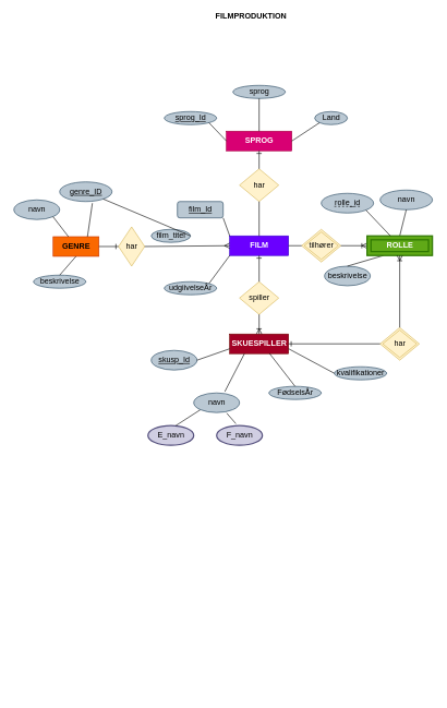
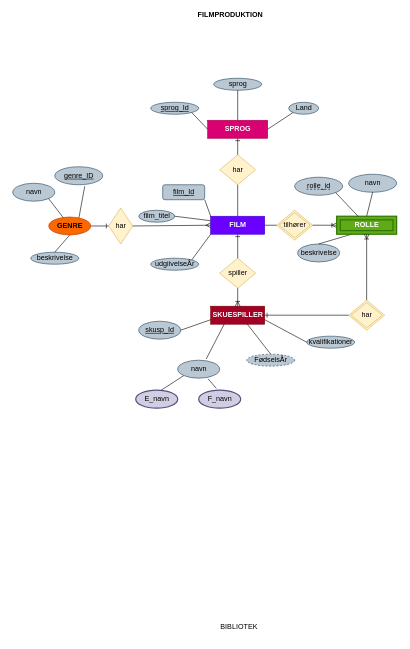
  <mxCell id="0" />
  <mxCell id="1" parent="0" />
- <mxCell id="2" value="GENRE" style="rounded=0;whiteSpace=wrap;html=1;fillColor=#fa6800;strokeColor=#C73500;fontColor=#000000;fontStyle=1" parent="1" vertex="1"><mxGeometry x="80.5" y="361.25" width="70" height="30" as="geometry" /></mxCell>
+ <mxCell id="2" value="GENRE" style="ellipse;whiteSpace=wrap;html=1;fillColor=#fa6800;strokeColor=#C73500;fontColor=#000000;fontStyle=1;" parent="1" vertex="1"><mxGeometry x="80.5" y="361.25" width="70" height="30" as="geometry" /></mxCell>
  <mxCell id="3" value="FILM" style="rounded=0;whiteSpace=wrap;html=1;fillColor=#6a00ff;strokeColor=#3700CC;fontColor=#ffffff;fontStyle=1" parent="1" vertex="1"><mxGeometry x="350.5" y="360" width="90" height="30" as="geometry" /></mxCell>
  <mxCell id="4" value="SKUESPILLER" style="rounded=0;whiteSpace=wrap;html=1;fillColor=#a20025;fontColor=#ffffff;strokeColor=#6F0000;fontStyle=1" parent="1" vertex="1"><mxGeometry x="350.5" y="510" width="90" height="30" as="geometry" /></mxCell>
  <mxCell id="5" value="SPROG" style="rounded=0;whiteSpace=wrap;html=1;fillColor=#d80073;strokeColor=#A50040;fontColor=#ffffff;fontStyle=1" parent="1" vertex="1"><mxGeometry x="345.5" y="200" width="100" height="30" as="geometry" /></mxCell>
  <mxCell id="6" value="spiller" style="rhombus;whiteSpace=wrap;html=1;fillColor=#fff2cc;strokeColor=#d6b656;" parent="1" vertex="1"><mxGeometry x="365.5" y="430" width="60" height="50" as="geometry" /></mxCell>
  <mxCell id="7" value="har" style="rhombus;whiteSpace=wrap;html=1;fillColor=#fff2cc;strokeColor=#d6b656;" parent="1" vertex="1"><mxGeometry x="180.5" y="346.25" width="40" height="60" as="geometry" /></mxCell>
  <mxCell id="8" value="har" style="rhombus;whiteSpace=wrap;html=1;fillColor=#fff2cc;strokeColor=#d6b656;" parent="1" vertex="1"><mxGeometry x="365.5" y="257.5" width="60" height="50" as="geometry" /></mxCell>
  <mxCell id="9" value="tilhører" style="rhombus;whiteSpace=wrap;html=1;fillColor=#fff2cc;strokeColor=#d6b656;fillStyle=auto;double=1;" parent="1" vertex="1"><mxGeometry x="460.5" y="350" width="60" height="50" as="geometry" /></mxCell>
  <mxCell id="10" value="" style="endArrow=none;html=1;rounded=0;exitX=1;exitY=0.5;exitDx=0;exitDy=0;startArrow=none;startFill=0;" parent="1" source="3" target="9" edge="1"><mxGeometry relative="1" as="geometry"><mxPoint x="490.5" y="490" as="sourcePoint" /><mxPoint x="650.5" y="490" as="targetPoint" /></mxGeometry></mxCell>
  <mxCell id="11" value="" style="fontSize=12;html=1;endArrow=ERoneToMany;rounded=0;exitX=1;exitY=0.5;exitDx=0;exitDy=0;entryX=0;entryY=0.5;entryDx=0;entryDy=0;" parent="1" source="9" target="47" edge="1"><mxGeometry width="100" height="100" relative="1" as="geometry"><mxPoint x="260.5" y="540" as="sourcePoint" /><mxPoint x="420.5" y="290" as="targetPoint" /></mxGeometry></mxCell>
  <mxCell id="12" value="" style="fontSize=12;html=1;endArrow=ERoneToMany;endFill=0;rounded=0;exitX=0.5;exitY=1;exitDx=0;exitDy=0;entryX=0.5;entryY=0;entryDx=0;entryDy=0;startArrow=none;startFill=0;" parent="1" source="6" target="4" edge="1"><mxGeometry width="100" height="100" relative="1" as="geometry"><mxPoint x="448" y="450" as="sourcePoint" /><mxPoint x="488" y="420" as="targetPoint" /></mxGeometry></mxCell>
  <mxCell id="13" value="" style="fontSize=12;html=1;endArrow=ERone;endFill=0;rounded=0;exitX=0.5;exitY=0;exitDx=0;exitDy=0;entryX=0.5;entryY=1;entryDx=0;entryDy=0;" parent="1" source="6" target="3" edge="1"><mxGeometry width="100" height="100" relative="1" as="geometry"><mxPoint x="1200.5" y="410" as="sourcePoint" /><mxPoint x="438" y="420" as="targetPoint" /></mxGeometry></mxCell>
  <mxCell id="14" value="" style="fontSize=12;html=1;endArrow=none;rounded=0;entryX=1;entryY=0.5;entryDx=0;entryDy=0;exitX=0;exitY=0.5;exitDx=0;exitDy=0;endFill=0;startArrow=ERone;startFill=0;" parent="1" source="7" target="2" edge="1"><mxGeometry width="100" height="100" relative="1" as="geometry"><mxPoint x="570.5" y="466.25" as="sourcePoint" /><mxPoint x="670.5" y="366.25" as="targetPoint" /></mxGeometry></mxCell>
  <mxCell id="15" value="" style="fontSize=12;html=1;endArrow=none;endFill=0;rounded=0;entryX=1;entryY=0.5;entryDx=0;entryDy=0;startArrow=ERmany;startFill=0;exitX=0;exitY=0.5;exitDx=0;exitDy=0;" parent="1" source="3" target="7" edge="1"><mxGeometry width="100" height="100" relative="1" as="geometry"><mxPoint x="278" y="400" as="sourcePoint" /><mxPoint x="70.5" y="310" as="targetPoint" /></mxGeometry></mxCell>
  <mxCell id="16" value="" style="fontSize=12;html=1;endArrow=ERone;rounded=0;entryX=0.5;entryY=1;entryDx=0;entryDy=0;exitX=0.5;exitY=0;exitDx=0;exitDy=0;endFill=0;" parent="1" source="8" target="5" edge="1"><mxGeometry width="100" height="100" relative="1" as="geometry"><mxPoint x="400.5" y="220" as="sourcePoint" /><mxPoint x="620.5" y="510" as="targetPoint" /></mxGeometry></mxCell>
  <mxCell id="17" value="" style="fontSize=12;html=1;endArrow=none;endFill=0;rounded=0;entryX=0.5;entryY=0;entryDx=0;entryDy=0;exitX=0.5;exitY=1;exitDx=0;exitDy=0;" parent="1" source="8" target="3" edge="1"><mxGeometry width="100" height="100" relative="1" as="geometry"><mxPoint x="520.5" y="550" as="sourcePoint" /><mxPoint x="710.5" y="440" as="targetPoint" /></mxGeometry></mxCell>
  <mxCell id="18" value="navn" style="ellipse;whiteSpace=wrap;html=1;align=center;fillColor=#bac8d3;strokeColor=#23445d;" parent="1" vertex="1"><mxGeometry x="580.5" y="290" width="80" height="30" as="geometry" /></mxCell>
  <mxCell id="19" value="genre_ID" style="ellipse;whiteSpace=wrap;html=1;align=center;fillColor=#bac8d3;strokeColor=#23445d;fontStyle=4" parent="1" vertex="1"><mxGeometry x="90.5" y="277.5" width="80" height="30" as="geometry" /></mxCell>
  <mxCell id="20" value="navn" style="ellipse;whiteSpace=wrap;html=1;align=center;fillColor=#bac8d3;strokeColor=#23445d;" parent="1" vertex="1"><mxGeometry x="20.5" y="305" width="70" height="30" as="geometry" /></mxCell>
  <mxCell id="21" value="beskrivelse" style="ellipse;whiteSpace=wrap;html=1;align=center;fillColor=#bac8d3;strokeColor=#23445d;" parent="1" vertex="1"><mxGeometry x="50.5" y="420" width="80" height="20" as="geometry" /></mxCell>
  <mxCell id="22" value="film_Id" style="whiteSpace=wrap;html=1;align=center;fillColor=#bac8d3;strokeColor=#23445d;fontStyle=4;rounded=1;" parent="1" vertex="1"><mxGeometry x="270.5" y="307.5" width="70" height="25" as="geometry" /></mxCell>
  <mxCell id="23" value="udgiivelseÅr" style="ellipse;whiteSpace=wrap;html=1;align=center;fillColor=#bac8d3;strokeColor=#23445d;" parent="1" vertex="1"><mxGeometry x="250.5" y="430" width="80" height="20" as="geometry" /></mxCell>
  <mxCell id="24" value="film_titel" style="ellipse;whiteSpace=wrap;html=1;align=center;fillColor=#bac8d3;strokeColor=#23445d;" parent="1" vertex="1"><mxGeometry x="230.5" y="350" width="60" height="20" as="geometry" /></mxCell>
  <mxCell id="25" value="sprog_Id" style="ellipse;whiteSpace=wrap;html=1;align=center;fillColor=#bac8d3;strokeColor=#23445d;fontStyle=4" parent="1" vertex="1"><mxGeometry x="250.5" y="170" width="80" height="20" as="geometry" /></mxCell>
  <mxCell id="26" value="Land" style="ellipse;whiteSpace=wrap;html=1;align=center;fillColor=#bac8d3;strokeColor=#23445d;" parent="1" vertex="1"><mxGeometry x="480.5" y="170" width="50" height="20" as="geometry" /></mxCell>
  <mxCell id="27" value="sprog" style="ellipse;whiteSpace=wrap;html=1;align=center;fillColor=#bac8d3;strokeColor=#23445d;" parent="1" vertex="1"><mxGeometry x="355.5" y="130" width="80" height="20" as="geometry" /></mxCell>
  <mxCell id="28" value="skusp_Id" style="ellipse;whiteSpace=wrap;html=1;align=center;fillColor=#bac8d3;strokeColor=#23445d;fontStyle=4" parent="1" vertex="1"><mxGeometry x="230.5" y="535" width="70" height="30" as="geometry" /></mxCell>
- <mxCell id="29" value="FødselsÅr" style="ellipse;whiteSpace=wrap;html=1;align=center;fillColor=#bac8d3;strokeColor=#23445d;" parent="1" vertex="1"><mxGeometry x="410.5" y="590" width="80" height="20" as="geometry" /></mxCell>
+ <mxCell id="29" value="FødselsÅr" style="ellipse;whiteSpace=wrap;html=1;align=center;fillColor=#bac8d3;strokeColor=#23445d;dashed=1;" parent="1" vertex="1"><mxGeometry x="410.5" y="590" width="80" height="20" as="geometry" /></mxCell>
  <mxCell id="30" value="kvalifikationer" style="ellipse;whiteSpace=wrap;html=1;align=center;fillColor=#bac8d3;strokeColor=#23445d;" parent="1" vertex="1"><mxGeometry x="510.5" y="560" width="80" height="20" as="geometry" /></mxCell>
  <mxCell id="31" value="" style="endArrow=none;html=1;rounded=0;exitX=0.5;exitY=0;exitDx=0;exitDy=0;entryX=0.5;entryY=1;entryDx=0;entryDy=0;" parent="1" source="21" target="2" edge="1"><mxGeometry relative="1" as="geometry"><mxPoint x="180.5" y="106.25" as="sourcePoint" /><mxPoint x="340.5" y="106.25" as="targetPoint" /></mxGeometry></mxCell>
  <mxCell id="32" value="" style="endArrow=none;html=1;rounded=0;exitX=1;exitY=1;exitDx=0;exitDy=0;" parent="1" source="20" target="2" edge="1"><mxGeometry relative="1" as="geometry"><mxPoint x="180.5" y="106.25" as="sourcePoint" /><mxPoint x="340.5" y="106.25" as="targetPoint" /></mxGeometry></mxCell>
  <mxCell id="33" value="" style="endArrow=none;html=1;rounded=0;exitX=0.625;exitY=1.083;exitDx=0;exitDy=0;entryX=0.75;entryY=0;entryDx=0;entryDy=0;exitPerimeter=0;" parent="1" source="19" target="2" edge="1"><mxGeometry relative="1" as="geometry"><mxPoint x="180.5" y="106.25" as="sourcePoint" /><mxPoint x="50.5" y="346.25" as="targetPoint" /></mxGeometry></mxCell>
  <mxCell id="34" value="" style="endArrow=none;html=1;rounded=0;exitX=1;exitY=0;exitDx=0;exitDy=0;entryX=0;entryY=1;entryDx=0;entryDy=0;" parent="1" source="23" target="3" edge="1"><mxGeometry relative="1" as="geometry"><mxPoint x="490.5" y="300" as="sourcePoint" /><mxPoint x="650.5" y="300" as="targetPoint" /></mxGeometry></mxCell>
- <mxCell id="35" value="" style="endArrow=none;html=1;rounded=0;exitX=1;exitY=0.5;exitDx=0;exitDy=0;" parent="1" source="24" target="19" edge="1"><mxGeometry relative="1" as="geometry"><mxPoint x="490.5" y="300" as="sourcePoint" /><mxPoint x="650.5" y="300" as="targetPoint" /></mxGeometry></mxCell>
+ <mxCell id="35" value="" style="endArrow=none;html=1;rounded=0;exitX=1;exitY=0.5;exitDx=0;exitDy=0;entryX=0;entryY=0.25;entryDx=0;entryDy=0;" parent="1" source="24" target="3" edge="1"><mxGeometry relative="1" as="geometry"><mxPoint x="490.5" y="300" as="sourcePoint" /><mxPoint x="650.5" y="300" as="targetPoint" /></mxGeometry></mxCell>
  <mxCell id="36" value="" style="endArrow=none;html=1;rounded=0;entryX=0;entryY=0;entryDx=0;entryDy=0;exitX=1;exitY=1;exitDx=0;exitDy=0;" parent="1" source="22" target="3" edge="1"><mxGeometry relative="1" as="geometry"><mxPoint x="-49.5" y="260" as="sourcePoint" /><mxPoint x="110.5" y="260" as="targetPoint" /></mxGeometry></mxCell>
  <mxCell id="37" value="" style="endArrow=none;html=1;rounded=0;entryX=0.5;entryY=1;entryDx=0;entryDy=0;exitX=0.5;exitY=0;exitDx=0;exitDy=0;" parent="1" source="47" target="18" edge="1"><mxGeometry relative="1" as="geometry"><mxPoint x="620.5" y="250" as="sourcePoint" /><mxPoint x="500.5" y="290" as="targetPoint" /></mxGeometry></mxCell>
  <mxCell id="38" value="" style="endArrow=none;html=1;rounded=0;entryX=1;entryY=0.5;entryDx=0;entryDy=0;exitX=0;exitY=0.75;exitDx=0;exitDy=0;" parent="1" source="4" target="28" edge="1"><mxGeometry relative="1" as="geometry"><mxPoint x="-9.5" y="460" as="sourcePoint" /><mxPoint x="150.5" y="460" as="targetPoint" /></mxGeometry></mxCell>
  <mxCell id="39" value="" style="endArrow=none;html=1;rounded=0;entryX=0;entryY=0.5;entryDx=0;entryDy=0;exitX=1;exitY=0.75;exitDx=0;exitDy=0;" parent="1" source="4" target="30" edge="1"><mxGeometry relative="1" as="geometry"><mxPoint x="-159.5" y="290" as="sourcePoint" /><mxPoint x="0.5" y="290" as="targetPoint" /></mxGeometry></mxCell>
  <mxCell id="40" value="" style="endArrow=none;html=1;rounded=0;entryX=0.5;entryY=0;entryDx=0;entryDy=0;exitX=0.675;exitY=0.983;exitDx=0;exitDy=0;exitPerimeter=0;" parent="1" source="4" target="29" edge="1"><mxGeometry relative="1" as="geometry"><mxPoint x="-159.5" y="290" as="sourcePoint" /><mxPoint x="0.5" y="290" as="targetPoint" /></mxGeometry></mxCell>
  <mxCell id="41" value="" style="endArrow=none;html=1;rounded=0;entryX=0.679;entryY=-0.067;entryDx=0;entryDy=0;exitX=0.25;exitY=1;exitDx=0;exitDy=0;entryPerimeter=0;" parent="1" source="4" target="60" edge="1"><mxGeometry relative="1" as="geometry"><mxPoint x="-159.5" y="290" as="sourcePoint" /><mxPoint x="341.3" y="602.01" as="targetPoint" /></mxGeometry></mxCell>
  <mxCell id="42" value="" style="endArrow=none;html=1;rounded=0;exitX=0;exitY=1;exitDx=0;exitDy=0;entryX=1;entryY=0.5;entryDx=0;entryDy=0;" parent="1" source="26" target="5" edge="1"><mxGeometry relative="1" as="geometry"><mxPoint x="490.5" y="430" as="sourcePoint" /><mxPoint x="650.5" y="430" as="targetPoint" /></mxGeometry></mxCell>
  <mxCell id="43" value="" style="endArrow=none;html=1;rounded=0;exitX=0.5;exitY=1;exitDx=0;exitDy=0;" parent="1" source="27" target="5" edge="1"><mxGeometry relative="1" as="geometry"><mxPoint x="490.5" y="430" as="sourcePoint" /><mxPoint x="650.5" y="430" as="targetPoint" /></mxGeometry></mxCell>
  <mxCell id="44" value="" style="endArrow=none;html=1;rounded=0;entryX=1;entryY=1;entryDx=0;entryDy=0;exitX=0;exitY=0.5;exitDx=0;exitDy=0;" parent="1" source="5" target="25" edge="1"><mxGeometry relative="1" as="geometry"><mxPoint x="490.5" y="430" as="sourcePoint" /><mxPoint x="650.5" y="430" as="targetPoint" /></mxGeometry></mxCell>
  <mxCell id="45" value="beskrivelse" style="ellipse;whiteSpace=wrap;html=1;align=center;fillColor=#bac8d3;strokeColor=#23445d;" parent="1" vertex="1"><mxGeometry x="495.5" y="406.25" width="70" height="30" as="geometry" /></mxCell>
  <mxCell id="46" value="" style="endArrow=none;html=1;rounded=0;entryX=0.5;entryY=0;entryDx=0;entryDy=0;exitX=0.25;exitY=1;exitDx=0;exitDy=0;" parent="1" source="47" target="45" edge="1"><mxGeometry relative="1" as="geometry"><mxPoint x="650.5" y="250" as="sourcePoint" /><mxPoint x="560.5" y="360" as="targetPoint" /></mxGeometry></mxCell>
  <mxCell id="47" value="ROLLE" style="shape=ext;margin=3;double=1;whiteSpace=wrap;html=1;align=center;strokeWidth=2;fillColor=#60a917;fontColor=#ffffff;strokeColor=#2D7600;fontStyle=1" parent="1" vertex="1"><mxGeometry x="560.5" y="360" width="100" height="30" as="geometry" /></mxCell>
  <mxCell id="48" value="rolle_id" style="ellipse;whiteSpace=wrap;html=1;align=center;fillColor=#bac8d3;strokeColor=#23445d;fontStyle=0;connectable=1;" parent="1" vertex="1"><mxGeometry x="490.5" y="295" width="80" height="30" as="geometry" /></mxCell>
  <mxCell id="49" value="" style="endArrow=none;html=1;rounded=0;entryX=1;entryY=1;entryDx=0;entryDy=0;" parent="1" source="47" target="48" edge="1"><mxGeometry relative="1" as="geometry"><mxPoint x="510.5" y="220" as="sourcePoint" /><mxPoint x="573.7" y="328.14" as="targetPoint" /></mxGeometry></mxCell>
  <mxCell id="50" value="" style="line;strokeWidth=1;rotatable=0;dashed=1;labelPosition=right;align=left;verticalAlign=middle;spacingTop=0;spacingLeft=6;points=[];portConstraint=eastwest;fillStyle=auto;" parent="1" vertex="1"><mxGeometry x="510.5" y="307.5" width="40" height="15" as="geometry" /></mxCell>
  <mxCell id="51" value="FILMPRODUKTION&lt;br&gt;" style="text;html=1;strokeColor=none;fillColor=none;align=center;verticalAlign=middle;whiteSpace=wrap;rounded=0;dashed=1;fillStyle=auto;strokeWidth=2;fontStyle=1" parent="1" vertex="1"><mxGeometry x="305.5" y="20" width="155" height="10" as="geometry" /></mxCell>
  <mxCell id="52" value="E_navn" style="ellipse;whiteSpace=wrap;html=1;fillStyle=auto;strokeWidth=2;fillColor=#d0cee2;strokeColor=#56517e;" parent="1" vertex="1"><mxGeometry x="225.5" y="650" width="70" height="30" as="geometry" /></mxCell>
  <mxCell id="53" value="F_navn" style="ellipse;whiteSpace=wrap;html=1;fillStyle=auto;strokeWidth=2;fillColor=#d0cee2;strokeColor=#56517e;" parent="1" vertex="1"><mxGeometry x="330.5" y="650" width="70" height="30" as="geometry" /></mxCell>
  <mxCell id="54" value="" style="endArrow=none;html=1;rounded=0;exitX=0.607;exitY=0;exitDx=0;exitDy=0;entryX=0;entryY=1;entryDx=0;entryDy=0;exitPerimeter=0;" parent="1" source="52" target="60" edge="1"><mxGeometry width="50" height="50" relative="1" as="geometry"><mxPoint x="280.374" y="654.447" as="sourcePoint" /><mxPoint x="292.216" y="625.607" as="targetPoint" /></mxGeometry></mxCell>
  <mxCell id="55" value="" style="endArrow=none;html=1;rounded=0;entryX=0.721;entryY=1.033;entryDx=0;entryDy=0;exitX=0.421;exitY=-0.1;exitDx=0;exitDy=0;exitPerimeter=0;entryPerimeter=0;" parent="1" source="53" target="60" edge="1"><mxGeometry width="50" height="50" relative="1" as="geometry"><mxPoint x="390.5" y="830" as="sourcePoint" /><mxPoint x="348.784" y="625.607" as="targetPoint" /></mxGeometry></mxCell>
+ <mxCell id="56" value="BIBLIOTEK" style="text;html=1;strokeColor=none;fillColor=none;align=center;verticalAlign=middle;whiteSpace=wrap;rounded=0;" parent="1" vertex="1"><mxGeometry x="368" y="1030" width="60" height="30" as="geometry" /></mxCell>
  <mxCell id="57" value="har" style="rhombus;whiteSpace=wrap;html=1;fillColor=#fff2cc;strokeColor=#d6b656;fillStyle=auto;double=1;" parent="1" vertex="1"><mxGeometry x="580.5" y="500" width="60" height="50" as="geometry" /></mxCell>
  <mxCell id="58" value="" style="endArrow=none;html=1;rounded=0;entryX=0;entryY=0.5;entryDx=0;entryDy=0;exitX=1;exitY=0.5;exitDx=0;exitDy=0;startArrow=ERone;startFill=0;" parent="1" source="4" target="57" edge="1"><mxGeometry width="50" height="50" relative="1" as="geometry"><mxPoint x="528" y="490" as="sourcePoint" /><mxPoint x="458" y="340" as="targetPoint" /></mxGeometry></mxCell>
  <mxCell id="59" value="" style="endArrow=ERoneToMany;html=1;rounded=0;endFill=0;" parent="1" source="57" target="47" edge="1"><mxGeometry width="50" height="50" relative="1" as="geometry"><mxPoint x="408" y="390" as="sourcePoint" /><mxPoint x="458" y="340" as="targetPoint" /></mxGeometry></mxCell>
  <mxCell id="60" value="navn" style="ellipse;whiteSpace=wrap;html=1;align=center;fillColor=#bac8d3;strokeColor=#23445d;" vertex="1" parent="1"><mxGeometry x="295.5" y="600" width="70" height="30" as="geometry" /></mxCell>
